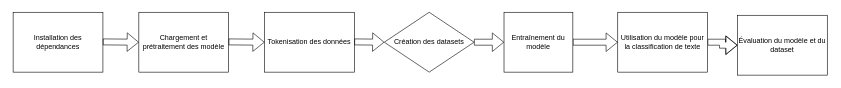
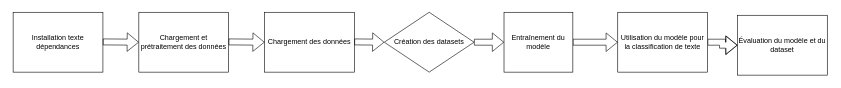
  <mxCell id="0" />
  <mxCell id="1" parent="0" />
- <mxCell id="2" value="Installation des dépendances" style="rounded=0;whiteSpace=wrap;html=1;" vertex="1" parent="1"><mxGeometry x="20" y="20" width="150" height="100" as="geometry" /></mxCell>
+ <mxCell id="2" value="Installation texte dépendances" style="rounded=0;whiteSpace=wrap;html=1;" vertex="1" parent="1"><mxGeometry x="20" y="20" width="150" height="100" as="geometry" /></mxCell>
  <mxCell id="3" value="" style="shape=flexArrow;endArrow=classic;html=1;rounded=0;" edge="1" parent="1"><mxGeometry width="50" height="50" relative="1" as="geometry"><mxPoint x="170" y="69.5" as="sourcePoint" /><mxPoint x="230" y="70" as="targetPoint" /></mxGeometry></mxCell>
- <mxCell id="4" value="Chargement et prétraitement des modèle" style="rounded=0;whiteSpace=wrap;html=1;" vertex="1" parent="1"><mxGeometry x="230" y="20" width="150" height="100" as="geometry" /></mxCell>
- <mxCell id="5" value="Tokenisation des données" style="rounded=0;whiteSpace=wrap;html=1;" vertex="1" parent="1"><mxGeometry x="440" y="20" width="150" height="100" as="geometry" /></mxCell>
+ <mxCell id="4" value="Chargement et prétraitement des données" style="rounded=0;whiteSpace=wrap;html=1;" vertex="1" parent="1"><mxGeometry x="230" y="20" width="150" height="100" as="geometry" /></mxCell>
+ <mxCell id="5" value="Chargement des données" style="rounded=0;whiteSpace=wrap;html=1;" vertex="1" parent="1"><mxGeometry x="440" y="20" width="150" height="100" as="geometry" /></mxCell>
  <mxCell id="6" style="edgeStyle=orthogonalEdgeStyle;rounded=0;orthogonalLoop=1;jettySize=auto;html=1;exitX=1;exitY=0.5;exitDx=0;exitDy=0;entryX=0;entryY=0.5;entryDx=0;entryDy=0;shape=flexArrow;" edge="1" parent="1" source="7" target="14"><mxGeometry relative="1" as="geometry" /></mxCell>
  <mxCell id="7" value="Création des datasets" style="rhombus;whiteSpace=wrap;html=1;" vertex="1" parent="1"><mxGeometry x="640" y="20" width="150" height="100" as="geometry" /></mxCell>
  <mxCell id="8" value="" style="shape=flexArrow;endArrow=classic;html=1;rounded=0;" edge="1" parent="1"><mxGeometry width="50" height="50" relative="1" as="geometry"><mxPoint x="380" y="69.5" as="sourcePoint" /><mxPoint x="440" y="70" as="targetPoint" /></mxGeometry></mxCell>
  <mxCell id="9" value="" style="shape=flexArrow;endArrow=classic;html=1;rounded=0;entryX=0;entryY=0.5;entryDx=0;entryDy=0;" edge="1" parent="1" target="7"><mxGeometry width="50" height="50" relative="1" as="geometry"><mxPoint x="590" y="69.5" as="sourcePoint" /><mxPoint x="650" y="70" as="targetPoint" /></mxGeometry></mxCell>
  <mxCell id="10" value="Évaluation du modèle et du dataset" style="rounded=0;whiteSpace=wrap;html=1;" vertex="1" parent="1"><mxGeometry x="1230" y="25" width="150" height="100" as="geometry" /></mxCell>
  <mxCell id="11" style="edgeStyle=orthogonalEdgeStyle;rounded=0;orthogonalLoop=1;jettySize=auto;html=1;exitX=1;exitY=0.5;exitDx=0;exitDy=0;entryX=0;entryY=0.5;entryDx=0;entryDy=0;shape=flexArrow;" edge="1" parent="1" source="12" target="10"><mxGeometry relative="1" as="geometry" /></mxCell>
  <mxCell id="12" value="Utilisation du modèle pour la classification de texte" style="rounded=0;whiteSpace=wrap;html=1;" vertex="1" parent="1"><mxGeometry x="1030" y="20" width="150" height="100" as="geometry" /></mxCell>
  <mxCell id="13" style="edgeStyle=orthogonalEdgeStyle;rounded=0;orthogonalLoop=1;jettySize=auto;html=1;exitX=1;exitY=0.5;exitDx=0;exitDy=0;entryX=0;entryY=0.5;entryDx=0;entryDy=0;shape=flexArrow;" edge="1" parent="1" source="14" target="12"><mxGeometry relative="1" as="geometry" /></mxCell>
  <mxCell id="14" value="Entraînement du modèle" style="rounded=0;whiteSpace=wrap;html=1;" vertex="1" parent="1"><mxGeometry x="840" y="20" width="115" height="100" as="geometry" /></mxCell>
